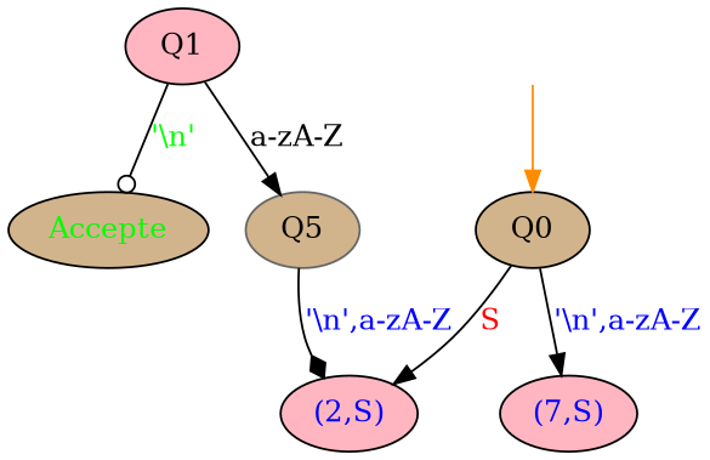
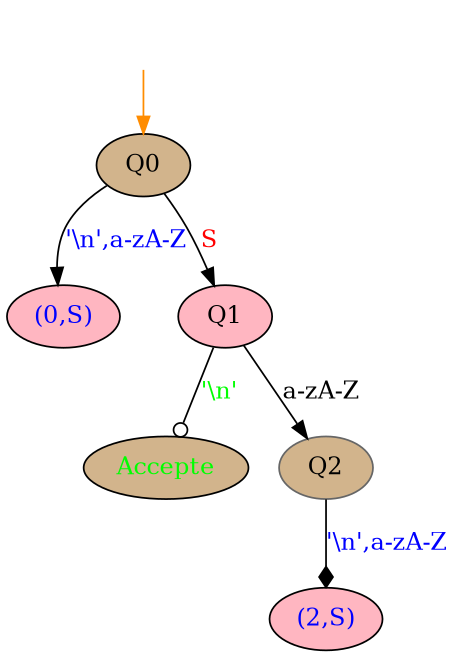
  digraph {
    node [color=black fillcolor=tan style=filled]
    edge [arrowhead=normal color=black]
    Accepte [fontcolor=green]
    nothing [style=invisible color="" fillcolor=""]
    Q0
-   "(0,S)" [fillcolor=lightpink fontcolor=blue label="(7,S)"]
+   "(0,S)" [fillcolor=lightpink fontcolor=blue]
    Q1 [fillcolor=lightpink]
    "(2,S)" [fillcolor=lightpink fontcolor=blue]
-   Q2 [color=gray40 label=Q5]
+   Q2 [color=gray40]
    nothing -> Q0 [color=darkorange]
    Q0 -> "(0,S)" [fontcolor=blue label="'\\n',a-zA-Z"]
-   Q0 -> "(2,S)" [fontcolor=red label=S]
+   Q0 -> Q1 [fontcolor=red label=S]
    Q1 -> Accepte [arrowhead=odot fontcolor=green label="'\\n'"]
    Q1 -> Q2 [label="a-zA-Z"]
    Q2 -> "(2,S)" [arrowhead=diamond fontcolor=blue label="'\\n',a-zA-Z"]
  }
